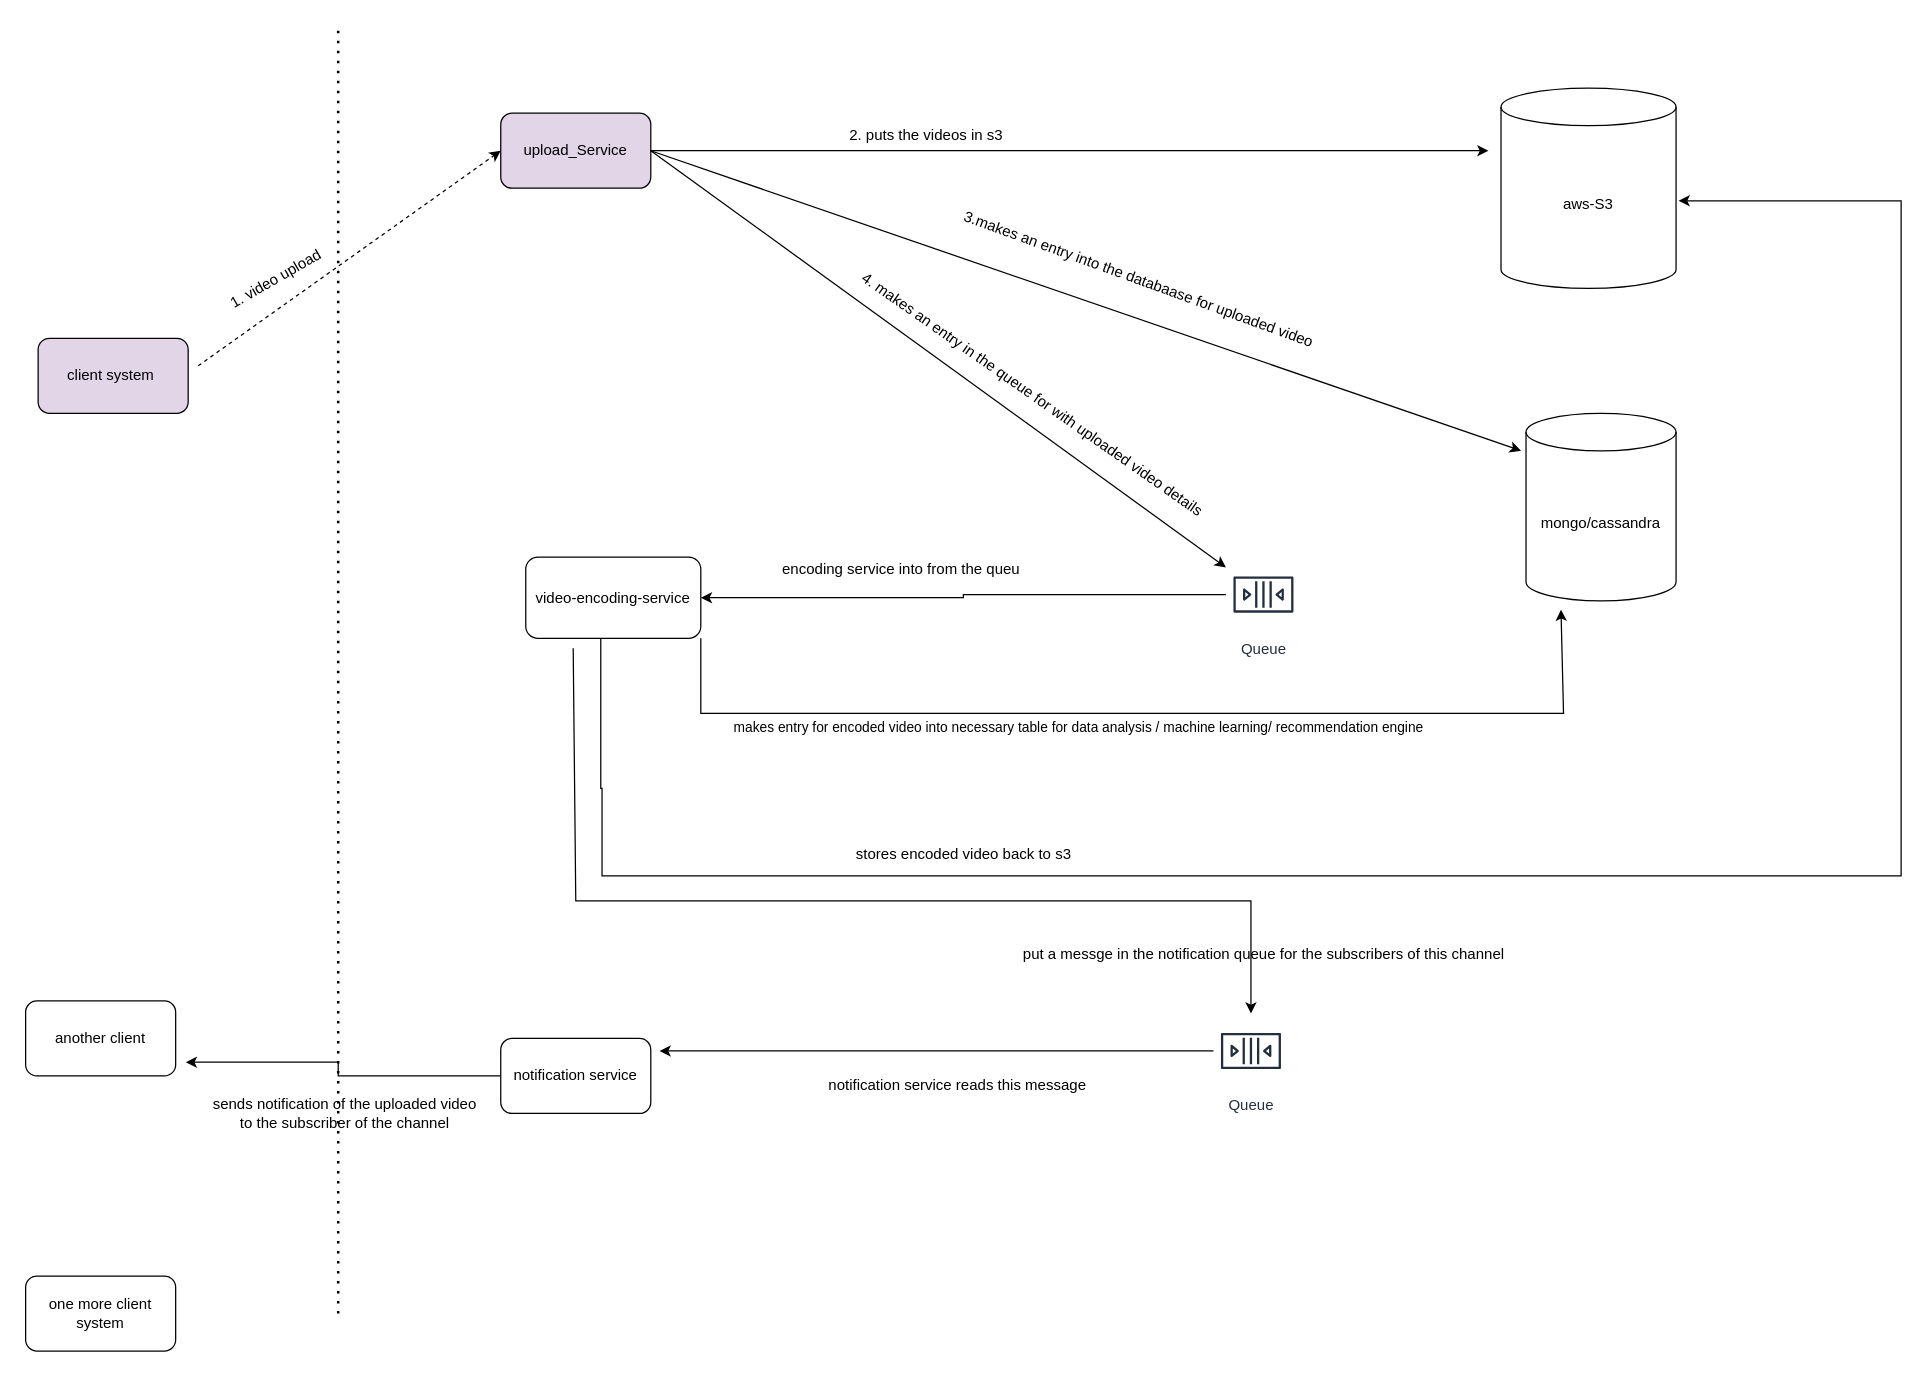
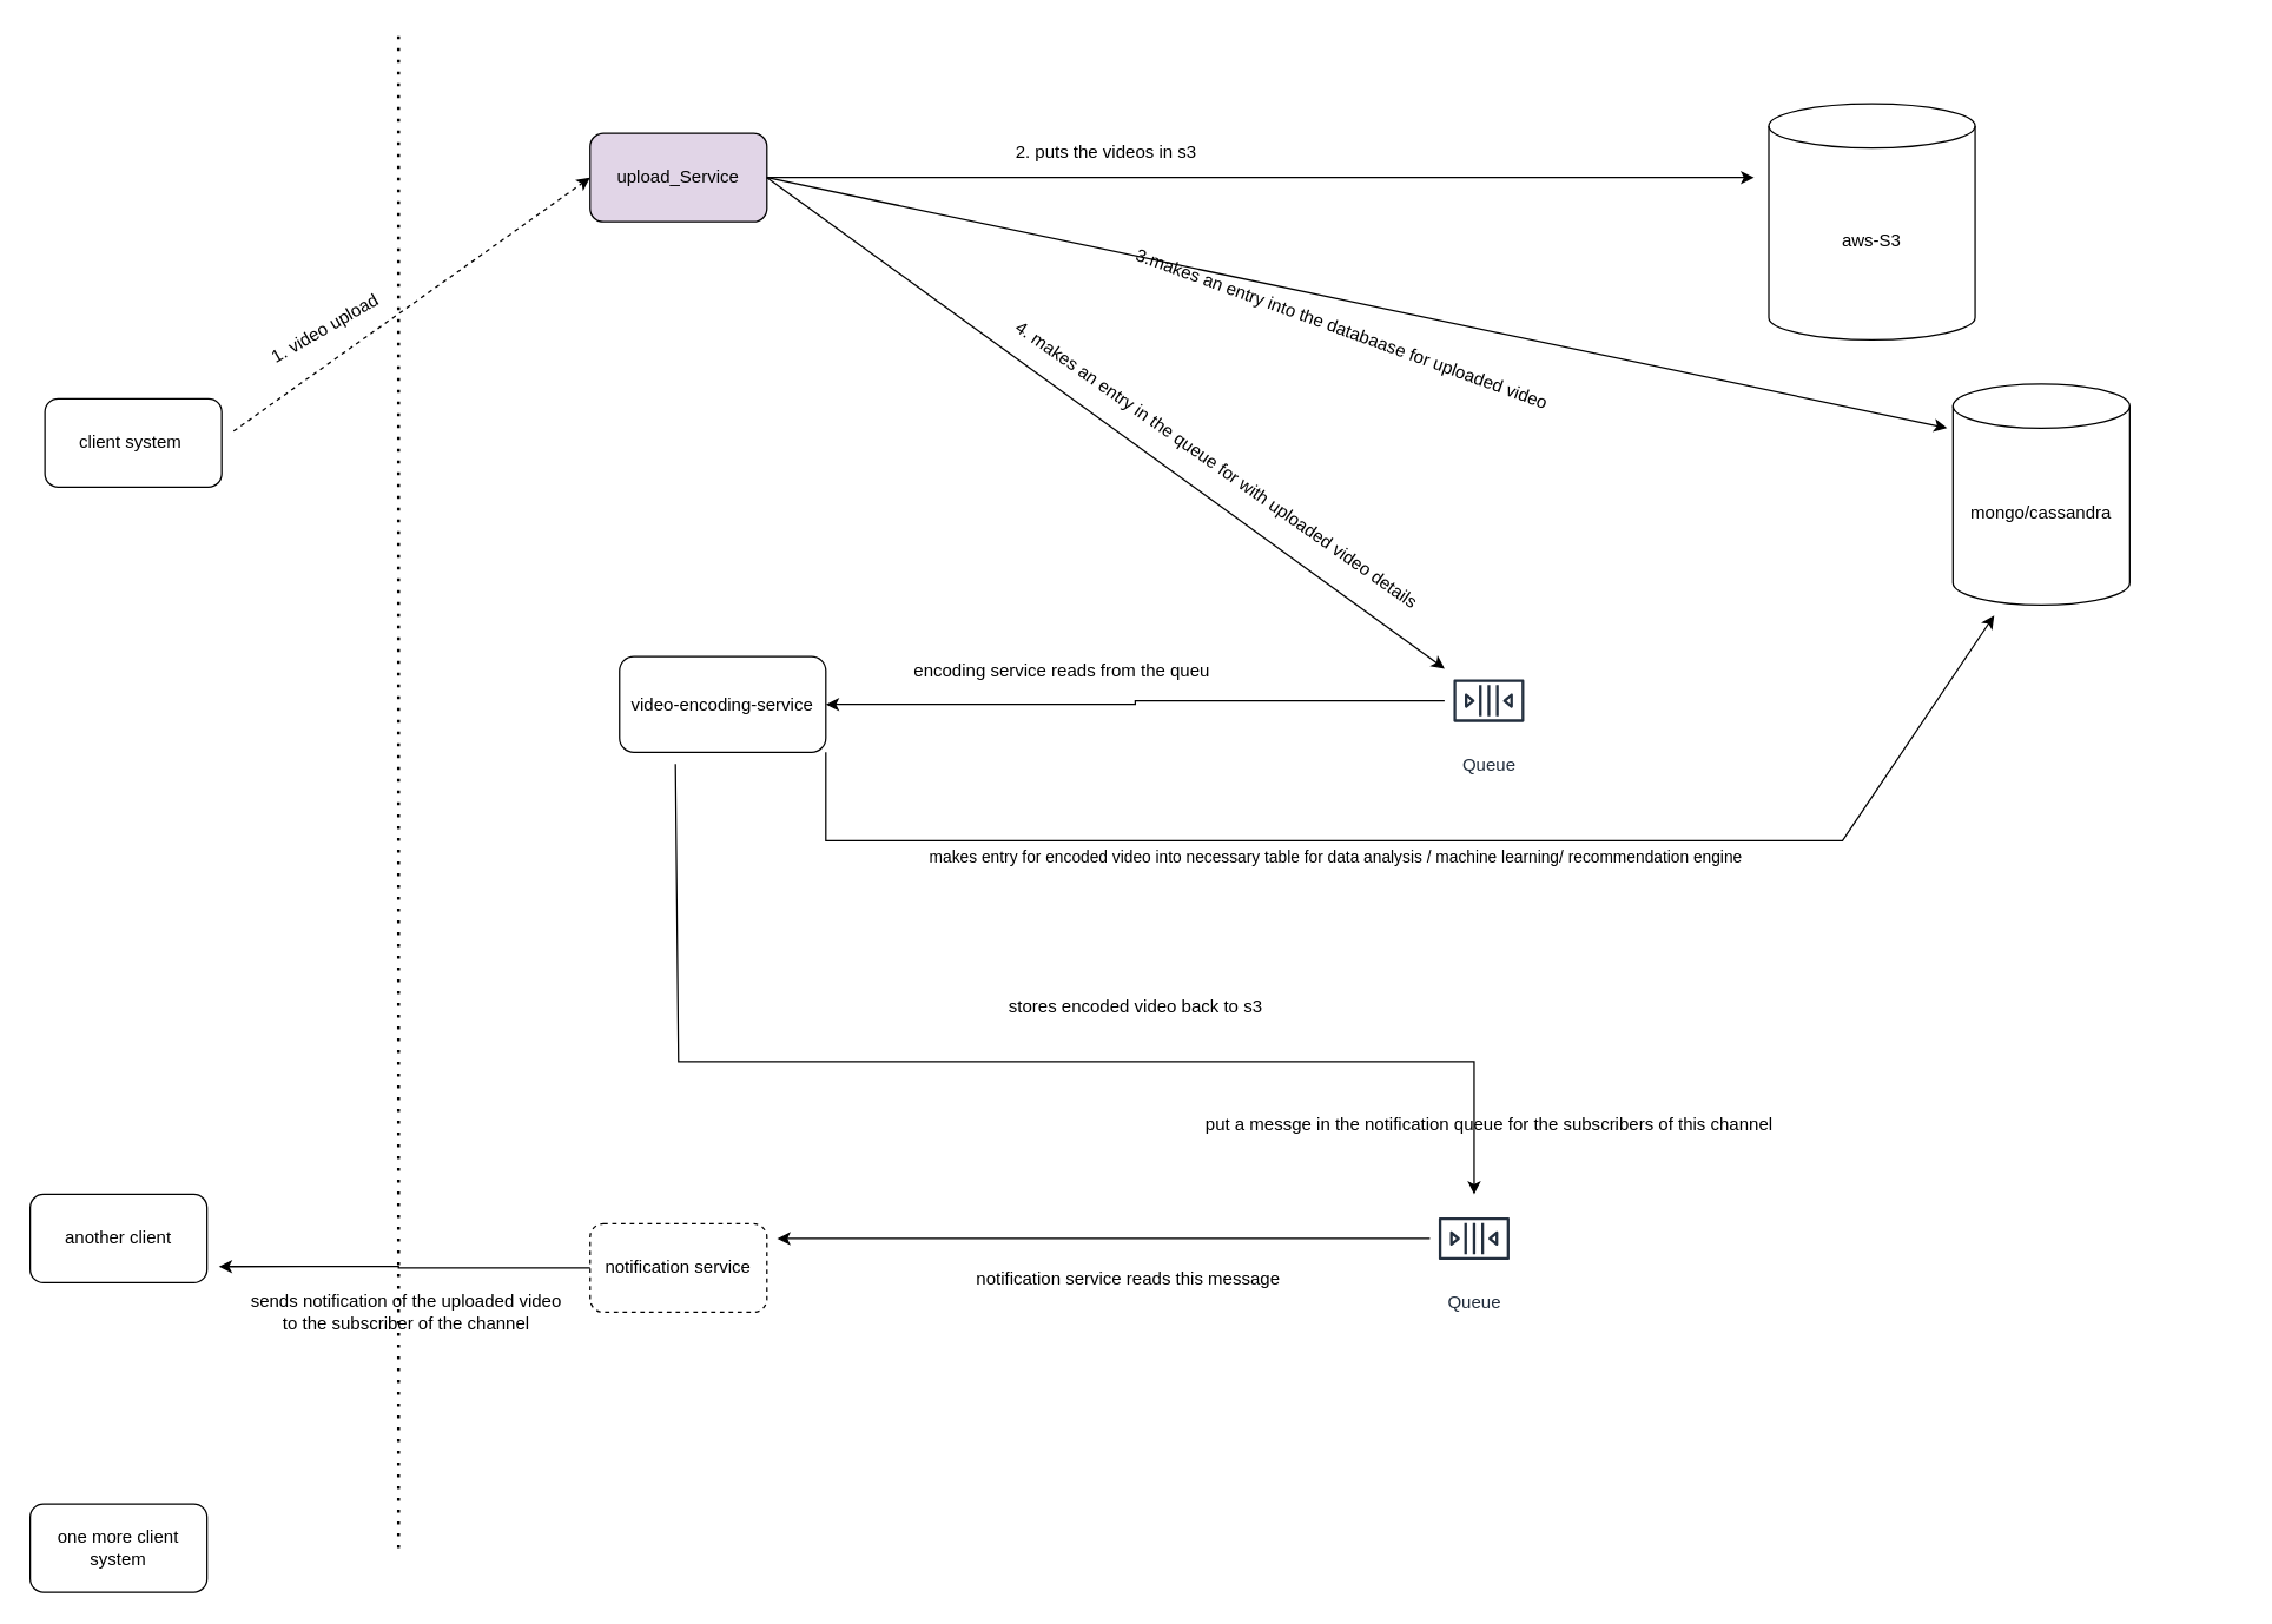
  <mxCell id="0" />
  <mxCell id="1" parent="0" />
- <mxCell id="2" value="client system&amp;nbsp;" style="rounded=1;whiteSpace=wrap;html=1;fillColor=#e1d5e7;" vertex="1" parent="1"><mxGeometry x="30" y="270" width="120" height="60" as="geometry" /></mxCell>
+ <mxCell id="2" value="client system&amp;nbsp;" style="rounded=1;whiteSpace=wrap;html=1;" vertex="1" parent="1"><mxGeometry x="30" y="270" width="120" height="60" as="geometry" /></mxCell>
  <mxCell id="3" value="" style="endArrow=none;dashed=1;html=1;dashPattern=1 3;strokeWidth=2;rounded=0;" edge="1" parent="1"><mxGeometry width="50" height="50" relative="1" as="geometry"><mxPoint x="270" y="1050" as="sourcePoint" /><mxPoint x="270" as="targetPoint" y="20" /></mxGeometry></mxCell>
  <mxCell id="4" value="upload_Service" style="rounded=1;whiteSpace=wrap;html=1;fillColor=#e1d5e7;" vertex="1" parent="1"><mxGeometry x="400" y="90" width="120" height="60" as="geometry" /></mxCell>
  <mxCell id="5" value="" style="endArrow=classic;html=1;rounded=0;exitX=1.067;exitY=0.367;exitDx=0;exitDy=0;exitPerimeter=0;entryX=0;entryY=0.5;entryDx=0;entryDy=0;dashed=1;" edge="1" parent="1" source="2" target="4"><mxGeometry width="50" height="50" relative="1" as="geometry"><mxPoint x="470" y="350" as="sourcePoint" /><mxPoint x="520" y="300" as="targetPoint" /></mxGeometry></mxCell>
  <mxCell id="6" value="1. video upload" style="text;html=1;align=center;verticalAlign=middle;resizable=0;points=[];autosize=1;strokeColor=none;fillColor=none;rotation=-30;" vertex="1" parent="1"><mxGeometry x="170" y="208" width="100" height="30" as="geometry" /></mxCell>
  <mxCell id="7" value="aws-S3" style="shape=cylinder3;whiteSpace=wrap;html=1;boundedLbl=1;backgroundOutline=1;size=15;" vertex="1" parent="1"><mxGeometry x="1200" y="70" width="140" height="160" as="geometry" /></mxCell>
  <mxCell id="8" value="" style="endArrow=classic;html=1;rounded=0;exitX=1;exitY=0.5;exitDx=0;exitDy=0;" edge="1" parent="1" source="4"><mxGeometry width="50" height="50" relative="1" as="geometry"><mxPoint x="470" y="350" as="sourcePoint" /><mxPoint x="1190" y="120" as="targetPoint" /></mxGeometry></mxCell>
- <mxCell id="9" value="2. puts the videos in s3" style="text;html=1;align=center;verticalAlign=middle;resizable=0;points=[];autosize=1;strokeColor=none;fillColor=none;" vertex="1" parent="1"><mxGeometry x="665" y="93" width="150" height="30" as="geometry" /></mxCell>
+ <mxCell id="9" value="2. puts the videos in s3" style="text;html=1;align=center;verticalAlign=middle;resizable=0;points=[];autosize=1;strokeColor=none;fillColor=none;" vertex="1" parent="1"><mxGeometry x="675" y="88" width="150" height="30" as="geometry" /></mxCell>
  <mxCell id="10" style="edgeStyle=orthogonalEdgeStyle;rounded=0;orthogonalLoop=1;jettySize=auto;html=1;entryX=1;entryY=0.5;entryDx=0;entryDy=0;" edge="1" parent="1" source="11" target="18"><mxGeometry relative="1" as="geometry" /></mxCell>
  <mxCell id="11" value="Queue" style="sketch=0;outlineConnect=0;fontColor=#232F3E;gradientColor=none;strokeColor=#232F3E;fillColor=#ffffff;dashed=0;verticalLabelPosition=bottom;verticalAlign=top;align=center;html=1;fontSize=12;fontStyle=0;aspect=fixed;shape=mxgraph.aws4.resourceIcon;resIcon=mxgraph.aws4.queue;" vertex="1" parent="1"><mxGeometry x="980" y="445" width="60" height="60" as="geometry" /></mxCell>
  <mxCell id="12" value="" style="endArrow=classic;html=1;rounded=0;exitX=1;exitY=0.5;exitDx=0;exitDy=0;" edge="1" parent="1" source="4" target="11"><mxGeometry width="50" height="50" relative="1" as="geometry"><mxPoint x="470" y="350" as="sourcePoint" /><mxPoint x="520" y="300" as="targetPoint" /></mxGeometry></mxCell>
  <mxCell id="13" value="4. makes an entry in the queue for with uploaded video details" style="text;html=1;align=center;verticalAlign=middle;resizable=0;points=[];autosize=1;strokeColor=none;fillColor=none;rotation=35;" vertex="1" parent="1"><mxGeometry x="650" y="300" width="350" height="30" as="geometry" /></mxCell>
- <mxCell id="14" value="mongo/cassandra" style="shape=cylinder3;whiteSpace=wrap;html=1;boundedLbl=1;backgroundOutline=1;size=15;" vertex="1" parent="1"><mxGeometry x="1220" y="330" width="120" height="150" as="geometry" /></mxCell>
+ <mxCell id="14" value="mongo/cassandra" style="shape=cylinder3;whiteSpace=wrap;html=1;boundedLbl=1;backgroundOutline=1;size=15;" vertex="1" parent="1"><mxGeometry x="1325" y="260" width="120" height="150" as="geometry" /></mxCell>
  <mxCell id="15" value="" style="endArrow=classic;html=1;rounded=0;exitX=1;exitY=0.5;exitDx=0;exitDy=0;entryX=-0.033;entryY=0.2;entryDx=0;entryDy=0;entryPerimeter=0;" edge="1" parent="1" source="4" target="14"><mxGeometry width="50" height="50" relative="1" as="geometry"><mxPoint x="530" y="350" as="sourcePoint" /><mxPoint x="580" y="300" as="targetPoint" /></mxGeometry></mxCell>
  <mxCell id="16" value="3.makes an entry into the databaase for uploaded video" style="text;html=1;align=center;verticalAlign=middle;resizable=0;points=[];autosize=1;strokeColor=none;fillColor=none;rotation=20;" vertex="1" parent="1"><mxGeometry x="750" y="208" width="320" height="30" as="geometry" /></mxCell>
- <mxCell id="17" style="edgeStyle=orthogonalEdgeStyle;rounded=0;orthogonalLoop=1;jettySize=auto;html=1;entryX=1.014;entryY=0.563;entryDx=0;entryDy=0;entryPerimeter=0;" edge="1" parent="1" source="18" target="7"><mxGeometry relative="1" as="geometry"><mxPoint x="1520" y="160" as="targetPoint" /><Array as="points"><mxPoint x="480" y="630" /><mxPoint x="481" y="630" /><mxPoint x="481" y="700" /><mxPoint x="1520" y="700" /><mxPoint x="1520" y="160" /></Array></mxGeometry></mxCell>
  <mxCell id="18" value="video-encoding-service" style="rounded=1;whiteSpace=wrap;html=1;" vertex="1" parent="1"><mxGeometry x="420" y="445" width="140" height="65" as="geometry" /></mxCell>
- <mxCell id="19" value="encoding service into from the queu" style="text;html=1;align=center;verticalAlign=middle;resizable=0;points=[];autosize=1;strokeColor=none;fillColor=none;" vertex="1" parent="1"><mxGeometry x="610" y="440" width="220" height="30" as="geometry" /></mxCell>
+ <mxCell id="19" value="encoding service reads from the queu" style="text;html=1;align=center;verticalAlign=middle;resizable=0;points=[];autosize=1;strokeColor=none;fillColor=none;" vertex="1" parent="1"><mxGeometry x="610" y="440" width="220" height="30" as="geometry" /></mxCell>
  <mxCell id="20" value="stores encoded video back to s3" style="text;html=1;align=center;verticalAlign=middle;resizable=0;points=[];autosize=1;strokeColor=none;fillColor=none;" vertex="1" parent="1"><mxGeometry x="670" y="668" width="200" height="30" as="geometry" /></mxCell>
  <mxCell id="21" value="" style="endArrow=classic;html=1;rounded=0;exitX=1;exitY=1;exitDx=0;exitDy=0;entryX=0.233;entryY=1.047;entryDx=0;entryDy=0;entryPerimeter=0;" edge="1" parent="1" source="18" target="14"><mxGeometry width="50" height="50" relative="1" as="geometry"><mxPoint x="780" y="440" as="sourcePoint" /><mxPoint x="1280" y="570" as="targetPoint" /><Array as="points"><mxPoint x="560" y="570" /><mxPoint x="1250" y="570" /></Array></mxGeometry></mxCell>
  <mxCell id="22" value="makes entry for encoded video into necessary table for data analysis / machine learning/ recommendation engine" style="edgeLabel;html=1;align=center;verticalAlign=middle;resizable=0;points=[];" vertex="1" connectable="0" parent="21"><mxGeometry x="-0.133" y="-10" relative="1" as="geometry"><mxPoint as="offset" /></mxGeometry></mxCell>
- <mxCell id="23" value="another client" style="rounded=1;whiteSpace=wrap;html=1;" vertex="1" parent="1"><mxGeometry x="20" y="800" width="120" height="60" as="geometry" /></mxCell>
- <mxCell id="24" value="notification service" style="rounded=1;whiteSpace=wrap;html=1;" vertex="1" parent="1"><mxGeometry x="400" y="830" width="120" height="60" as="geometry" /></mxCell>
+ <mxCell id="23" value="another client" style="rounded=1;whiteSpace=wrap;html=1;" vertex="1" parent="1"><mxGeometry x="20" y="810" width="120" height="60" as="geometry" /></mxCell>
+ <mxCell id="24" value="notification service" style="rounded=1;whiteSpace=wrap;html=1;dashed=1;" vertex="1" parent="1"><mxGeometry x="400" y="830" width="120" height="60" as="geometry" /></mxCell>
  <mxCell id="25" value="Queue" style="sketch=0;outlineConnect=0;fontColor=#232F3E;gradientColor=none;strokeColor=#232F3E;fillColor=#ffffff;dashed=0;verticalLabelPosition=bottom;verticalAlign=top;align=center;html=1;fontSize=12;fontStyle=0;aspect=fixed;shape=mxgraph.aws4.resourceIcon;resIcon=mxgraph.aws4.queue;" vertex="1" parent="1"><mxGeometry x="970" y="810" width="60" height="60" as="geometry" /></mxCell>
  <mxCell id="26" value="" style="endArrow=classic;html=1;rounded=0;exitX=0.271;exitY=1.123;exitDx=0;exitDy=0;exitPerimeter=0;" edge="1" parent="1" source="18" target="25"><mxGeometry width="50" height="50" relative="1" as="geometry"><mxPoint x="780" y="740" as="sourcePoint" /><mxPoint x="1020" y="720" as="targetPoint" /><Array as="points"><mxPoint x="460" y="720" /><mxPoint x="1000" y="720" /></Array></mxGeometry></mxCell>
  <mxCell id="27" value="put a messge in the notification queue for the subscribers of this channel" style="text;html=1;align=center;verticalAlign=middle;resizable=0;points=[];autosize=1;strokeColor=none;fillColor=none;" vertex="1" parent="1"><mxGeometry x="805" y="748" width="410" height="30" as="geometry" /></mxCell>
  <mxCell id="28" style="edgeStyle=orthogonalEdgeStyle;rounded=0;orthogonalLoop=1;jettySize=auto;html=1;entryX=1.058;entryY=0.167;entryDx=0;entryDy=0;entryPerimeter=0;" edge="1" parent="1" source="25" target="24"><mxGeometry relative="1" as="geometry" /></mxCell>
  <mxCell id="29" value="notification service reads this message" style="text;html=1;align=center;verticalAlign=middle;resizable=0;points=[];autosize=1;strokeColor=none;fillColor=none;" vertex="1" parent="1"><mxGeometry x="650" y="853" width="230" height="30" as="geometry" /></mxCell>
  <mxCell id="30" value="one more client system" style="rounded=1;whiteSpace=wrap;html=1;" vertex="1" parent="1"><mxGeometry x="20" y="1020" width="120" height="60" as="geometry" /></mxCell>
  <mxCell id="31" style="edgeStyle=orthogonalEdgeStyle;rounded=0;orthogonalLoop=1;jettySize=auto;html=1;entryX=1.067;entryY=0.817;entryDx=0;entryDy=0;entryPerimeter=0;" edge="1" parent="1" source="24" target="23"><mxGeometry relative="1" as="geometry" /></mxCell>
  <mxCell id="32" value="sends notification of the uploaded video&lt;div&gt;to the subscriber of the channel&lt;/div&gt;" style="text;html=1;align=center;verticalAlign=middle;resizable=0;points=[];autosize=1;strokeColor=none;fillColor=none;" vertex="1" parent="1"><mxGeometry x="160" y="870" width="230" height="40" as="geometry" /></mxCell>
